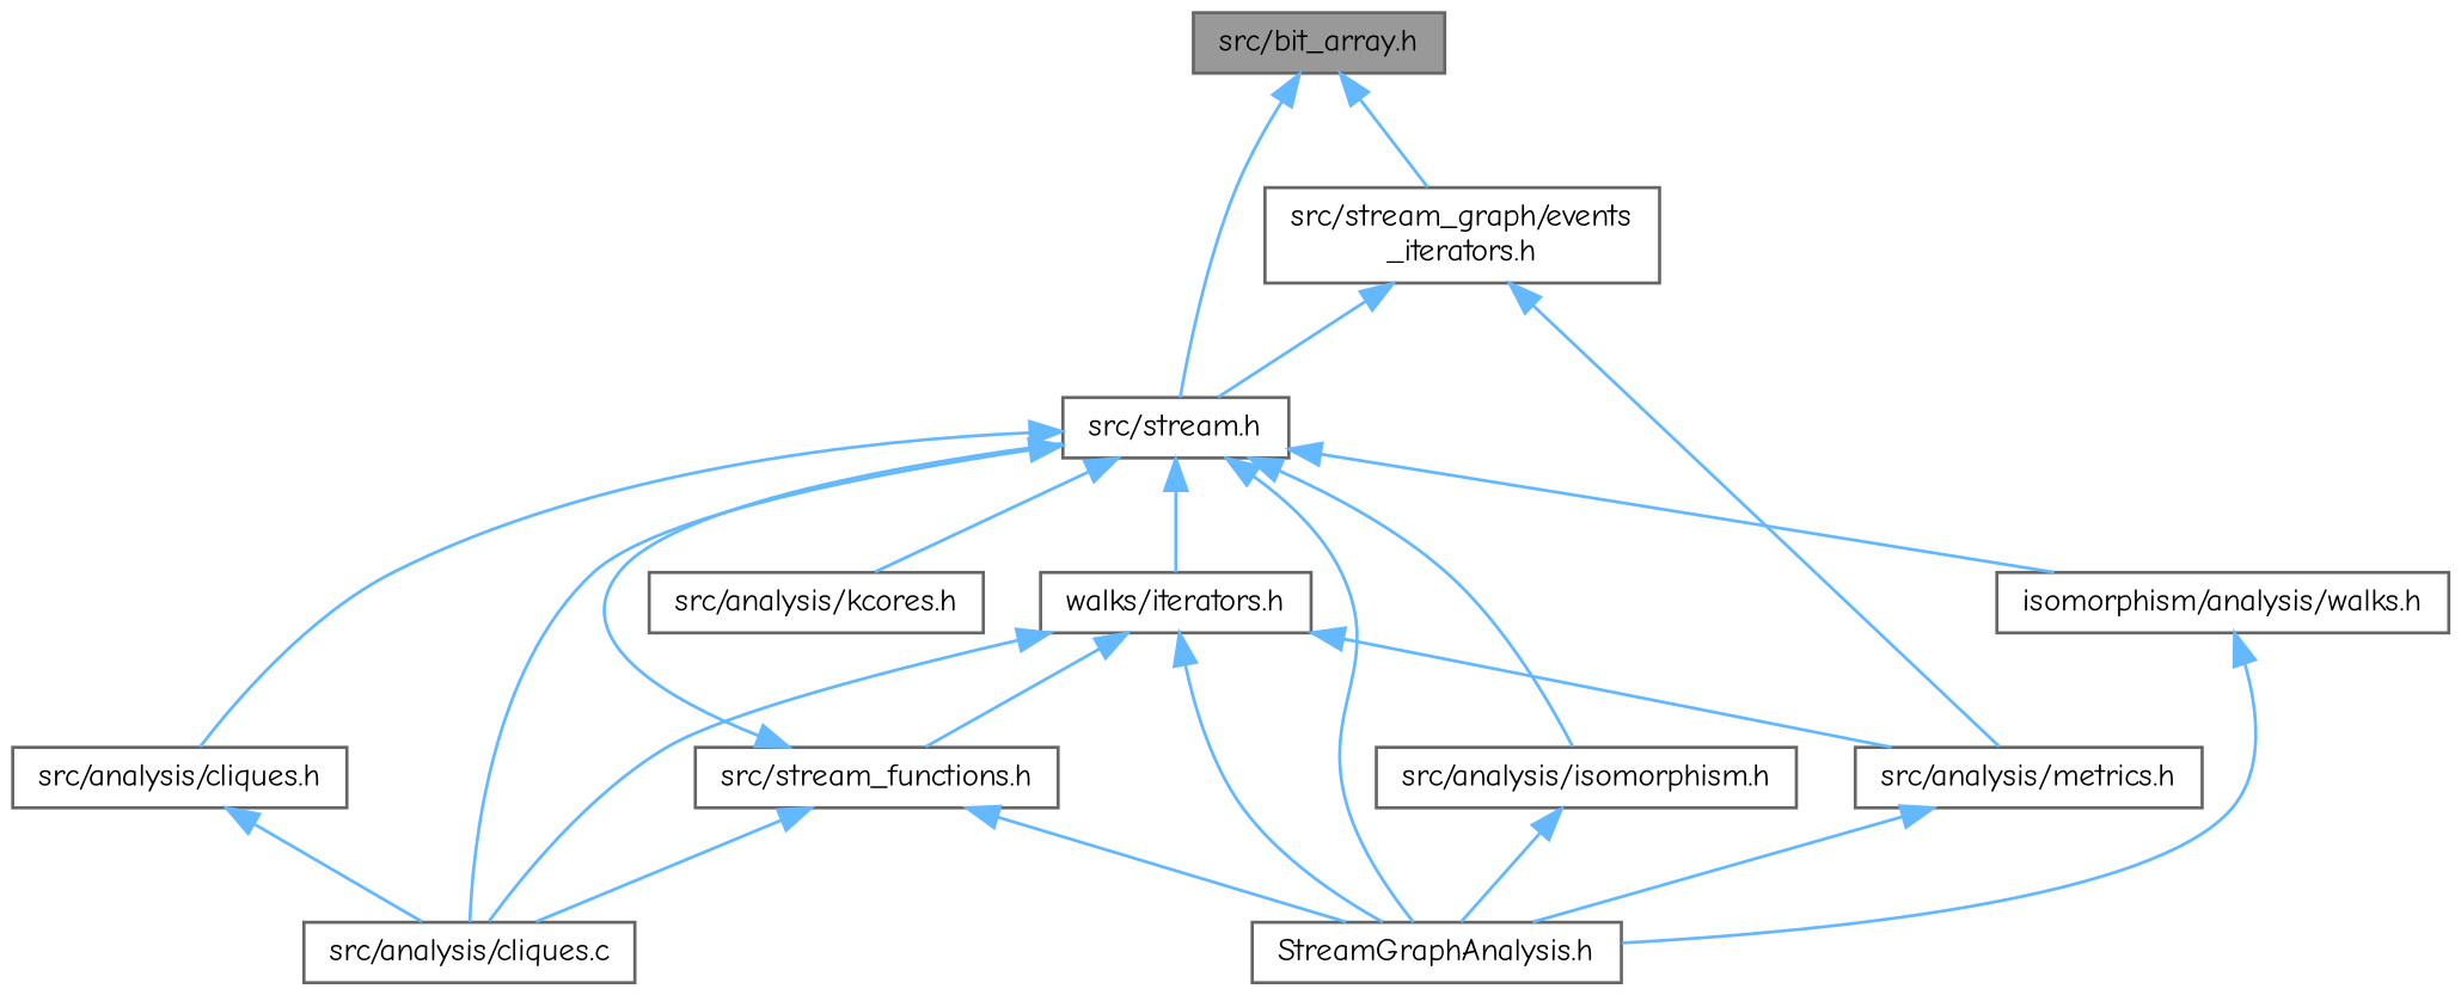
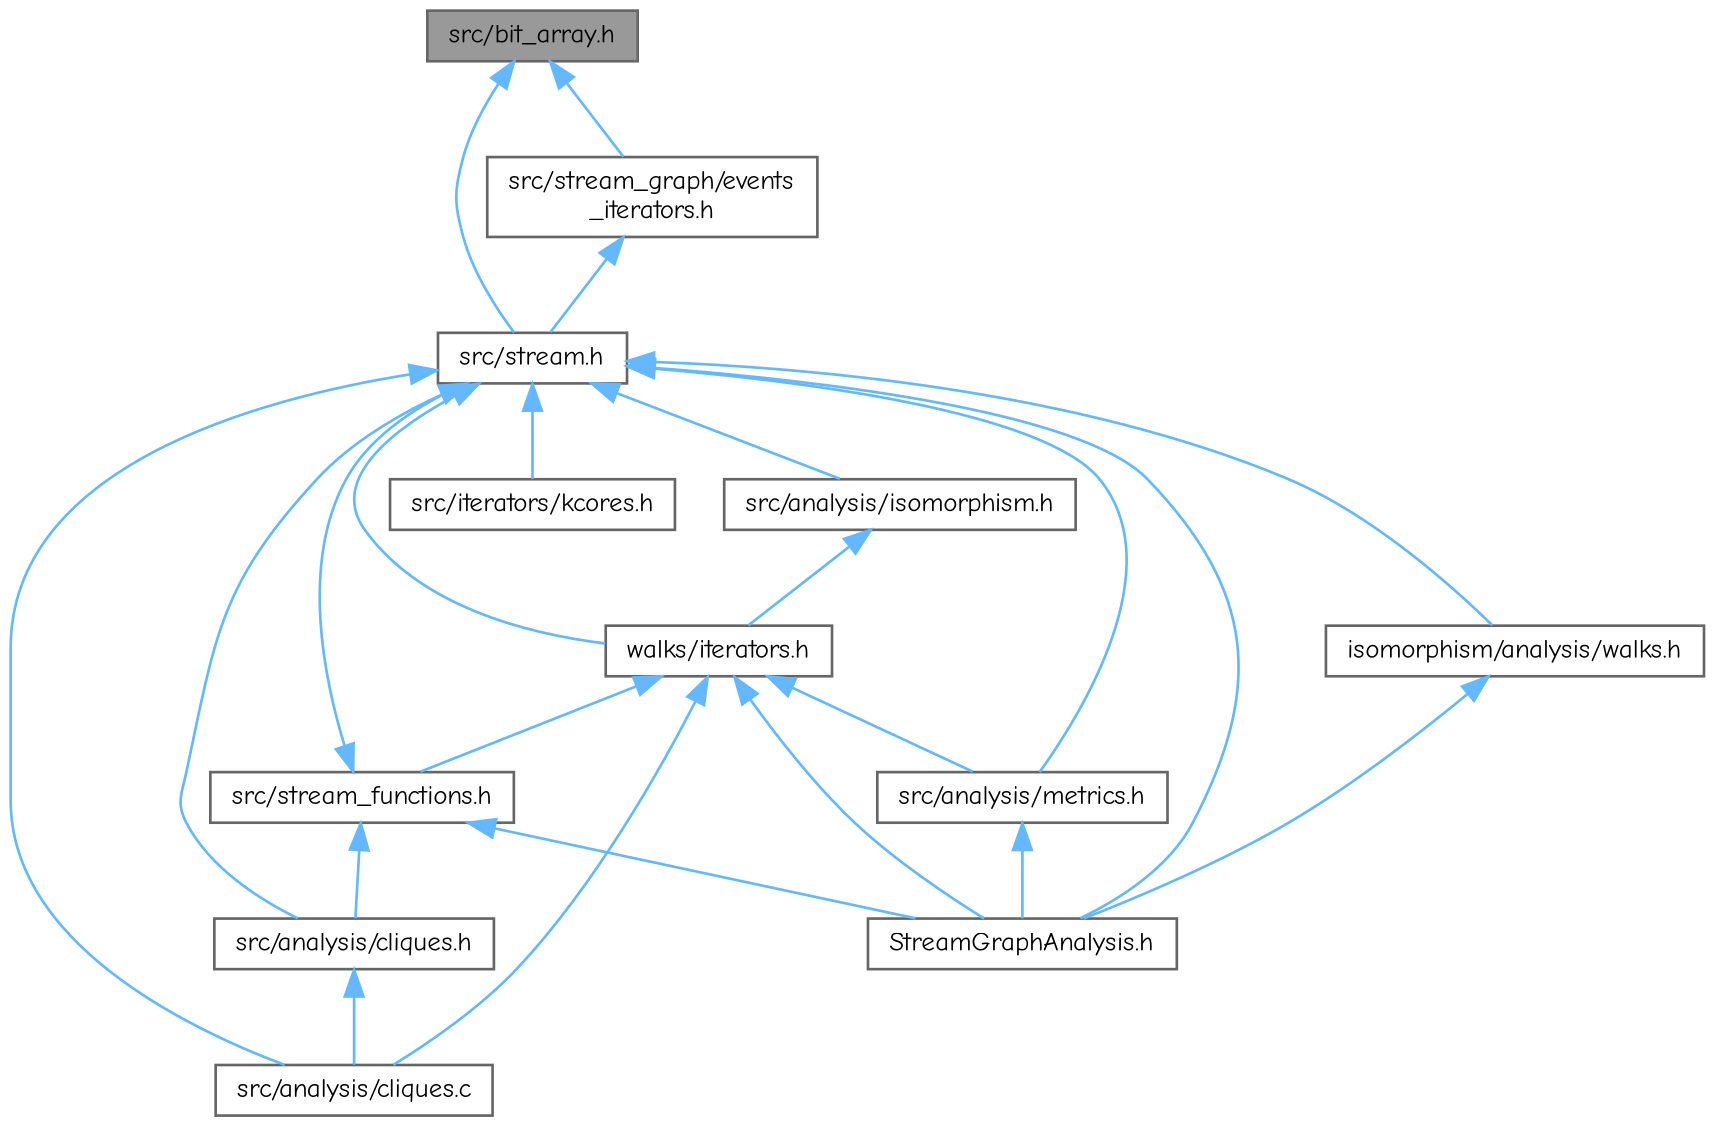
  digraph {
    fontname="Comic Neue"
    node [color=grey40 fillcolor=white fontname="Comic Neue" fontsize=10 shape=box style=filled]
    edge [color=steelblue1 dir=back fontname="Comic Neue" fontsize=10 labelfontname=Helvetica labelfontsize=10 style=solid]
    n1 [color=gray40 fillcolor=grey60 fontcolor=black height=0.2 label="src/bit_array.h" width=0.4]
    n2 [height=0.2 label="src/stream.h" width=0.4]
    n3 [height=0.2 label="src/stream_graph/events\l_iterators.h" width=0.4]
    n4 [height=0.2 label="src/analysis/cliques.c" width=0.4]
    n5 [height=0.2 label="StreamGraphAnalysis.h" width=0.4]
    n6 [height=0.2 label="src/analysis/cliques.h" width=0.4]
    n7 [height=0.2 label="src/analysis/isomorphism.h" width=0.4]
-   n8 [height=0.2 label="src/analysis/kcores.h" width=0.4]
+   n8 [height=0.2 label="src/iterators/kcores.h" width=0.4]
    n9 [height=0.2 label="src/analysis/metrics.h" width=0.4]
    n10 [height=0.2 label="isomorphism/analysis/walks.h" width=0.4]
    n11 [height=0.2 label="walks/iterators.h" width=0.4]
    n12 [height=0.2 label="src/stream_functions.h" width=0.4]
    n1 -> n2
    n1 -> n3
    n2 -> n4
    n2 -> n5
    n2 -> n6
    n2 -> n7
    n2 -> n8
-   n3 -> n9
+   n2 -> n9
    n2 -> n10
    n2 -> n11
    n3 -> n2
    n6 -> n4
-   n7 -> n5
+   n7 -> n11
    n9 -> n5
    n10 -> n5
    n11 -> n4
    n11 -> n5
    n11 -> n9
    n11 -> n12
    n12 -> n2
-   n12 -> n4
+   n12 -> n6
    n12 -> n5
  }
